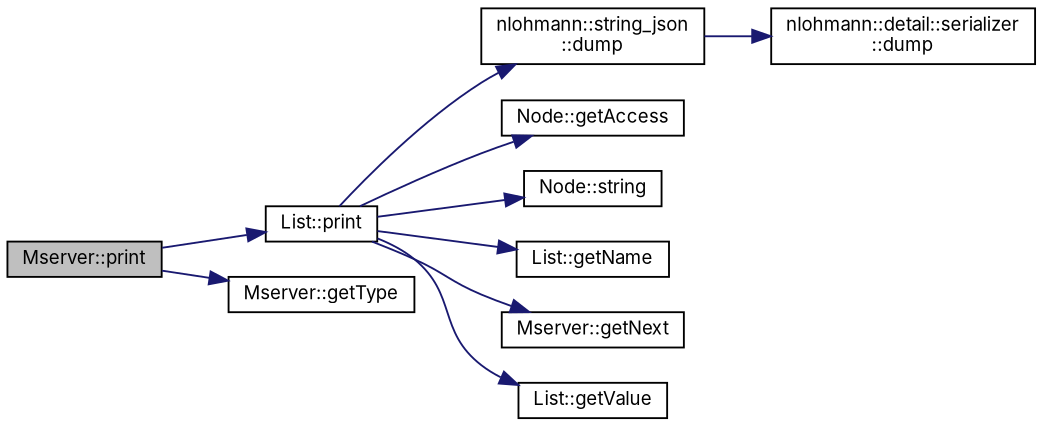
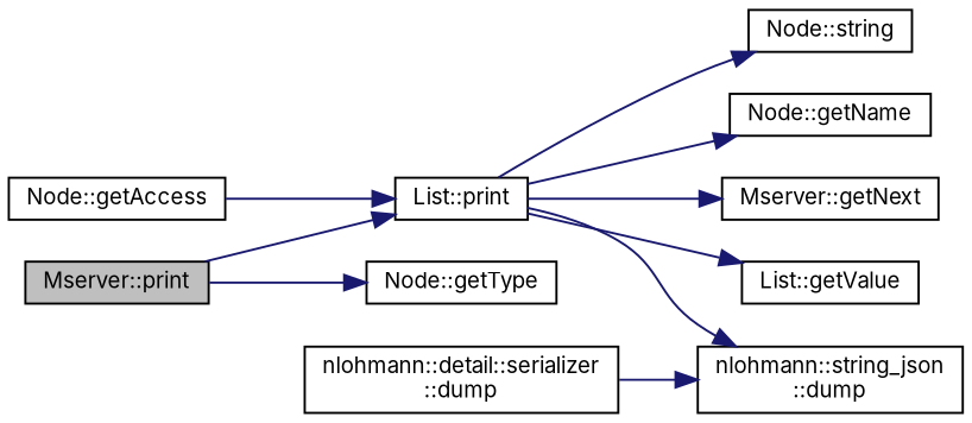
  digraph {
    fontname=Inter
    rankdir=LR
    node [color=black fillcolor=white fontname=Inter fontsize=10 shape=record style=filled]
    edge [color=midnightblue fontname=Inter fontsize=10 labelfontname=Helvetica labelfontsize=10 style=solid]
    n1 [fillcolor=grey75 fontcolor=black height=0.2 label="Mserver::print" width=0.4]
    n2 [height=0.2 label="List::print" width=0.4]
-   n3 [height=0.2 label="Mserver::getType" width=0.4]
+   n3 [height=0.2 label="Node::getType" width=0.4]
    n4 [height=0.2 label="nlohmann::string_json\l::dump" width=0.4]
    n5 [height=0.2 label="Node::getAccess" width=0.4]
    n6 [height=0.2 label="Node::string" width=0.4]
-   n7 [height=0.2 label="List::getName" width=0.4]
+   n7 [height=0.2 label="Node::getName" width=0.4]
    n8 [height=0.2 label="Mserver::getNext" width=0.4]
    n9 [height=0.2 label="List::getValue" width=0.4]
    n10 [height=0.2 label="nlohmann::detail::serializer\l::dump" width=0.4]
    n1 -> n2
    n1 -> n3
    n2 -> n4
-   n2 -> n5
+   n5 -> n2
    n2 -> n6
    n2 -> n7
    n2 -> n8
    n2 -> n9
-   n4 -> n10
+   n10 -> n4
  }
